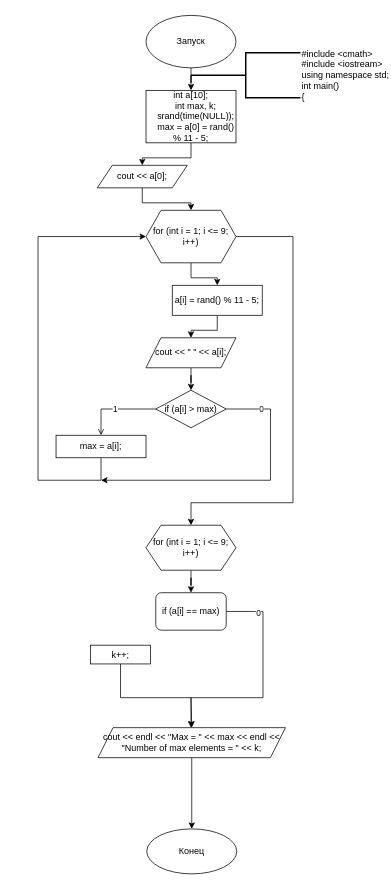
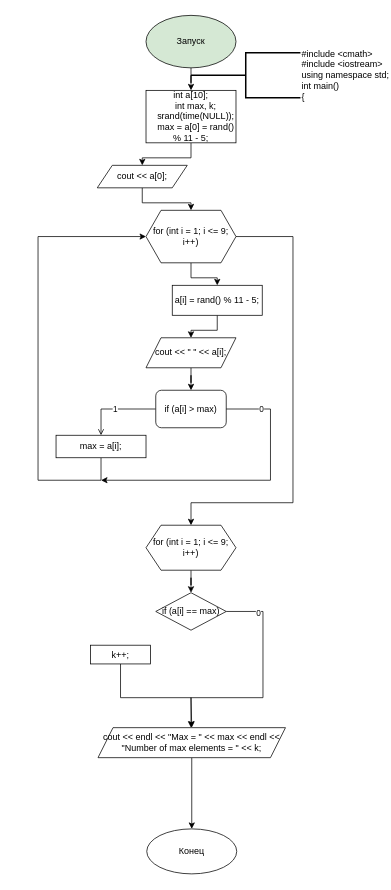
  <mxCell id="0" />
  <mxCell id="1" parent="0" />
  <mxCell id="2" value="" style="edgeStyle=orthogonalEdgeStyle;rounded=0;orthogonalLoop=1;jettySize=auto;html=1;" parent="1" source="3" target="7" edge="1"><mxGeometry relative="1" as="geometry"><mxPoint x="254" y="140" as="targetPoint" /></mxGeometry></mxCell>
- <mxCell id="3" value="Запуск" style="ellipse;whiteSpace=wrap;html=1;" parent="1" vertex="1"><mxGeometry x="194" y="20" width="120" height="70" as="geometry" /></mxCell>
+ <mxCell id="3" value="Запуск" style="ellipse;whiteSpace=wrap;html=1;fillColor=#d5e8d4;" parent="1" vertex="1"><mxGeometry x="194" y="20" width="120" height="70" as="geometry" /></mxCell>
  <mxCell id="4" value="Конец" style="ellipse;whiteSpace=wrap;html=1;" parent="1" vertex="1"><mxGeometry x="195" y="1105" width="120" height="60" as="geometry" /></mxCell>
  <mxCell id="5" value="&lt;div&gt;&lt;/div&gt;&lt;div&gt;&lt;/div&gt;&lt;div&gt;#include &amp;lt;cmath&amp;gt;&lt;/div&gt;&lt;span&gt;#include &amp;lt;iostream&amp;gt;&lt;br&gt;&lt;/span&gt;using namespace std;&lt;br&gt;int main()&lt;br&gt;{" style="strokeWidth=2;html=1;shape=mxgraph.flowchart.annotation_2;align=left;labelPosition=right;pointerEvents=1;" parent="1" vertex="1"><mxGeometry x="254" y="70" width="146" height="60" as="geometry" /></mxCell>
  <mxCell id="6" value="" style="edgeStyle=orthogonalEdgeStyle;rounded=0;orthogonalLoop=1;jettySize=auto;html=1;" edge="1" parent="1" source="7" target="9"><mxGeometry relative="1" as="geometry" /></mxCell>
  <mxCell id="7" value="int a[10];&#10;    int max, k;&#10;    srand(time(NULL));&#10;    max = a[0] = rand() % 11 - 5;" style="rounded=0;whiteSpace=wrap;html=1;" vertex="1" parent="1"><mxGeometry x="194" y="120" width="120" height="70" as="geometry" /></mxCell>
  <mxCell id="8" value="" style="edgeStyle=orthogonalEdgeStyle;rounded=0;orthogonalLoop=1;jettySize=auto;html=1;" edge="1" parent="1" source="9" target="12"><mxGeometry relative="1" as="geometry" /></mxCell>
  <mxCell id="9" value="cout &lt;&lt; a[0];" style="shape=parallelogram;perimeter=parallelogramPerimeter;whiteSpace=wrap;html=1;fixedSize=1;rounded=0;" vertex="1" parent="1"><mxGeometry x="129" y="220" width="120" height="30" as="geometry" /></mxCell>
  <mxCell id="10" value="" style="edgeStyle=orthogonalEdgeStyle;rounded=0;orthogonalLoop=1;jettySize=auto;html=1;" edge="1" parent="1" source="12" target="14"><mxGeometry relative="1" as="geometry" /></mxCell>
  <mxCell id="11" style="edgeStyle=orthogonalEdgeStyle;rounded=0;orthogonalLoop=1;jettySize=auto;html=1;" edge="1" parent="1" source="12" target="28"><mxGeometry relative="1" as="geometry"><mxPoint x="254" y="700" as="targetPoint" /><Array as="points"><mxPoint x="390" y="315" /><mxPoint x="390" y="670" /><mxPoint x="254" y="670" /></Array></mxGeometry></mxCell>
  <mxCell id="12" value="for (int i = 1; i &lt;= 9; i++)" style="shape=hexagon;perimeter=hexagonPerimeter2;whiteSpace=wrap;html=1;fixedSize=1;rounded=0;" vertex="1" parent="1"><mxGeometry x="194" y="280" width="120" height="70" as="geometry" /></mxCell>
  <mxCell id="13" value="" style="edgeStyle=orthogonalEdgeStyle;rounded=0;orthogonalLoop=1;jettySize=auto;html=1;" edge="1" parent="1" source="14" target="16"><mxGeometry relative="1" as="geometry" /></mxCell>
  <mxCell id="14" value="a[i] = rand() % 11 - 5;" style="whiteSpace=wrap;html=1;rounded=0;" vertex="1" parent="1"><mxGeometry x="229" y="380" width="120" height="40" as="geometry" /></mxCell>
  <mxCell id="15" value="" style="edgeStyle=orthogonalEdgeStyle;rounded=0;orthogonalLoop=1;jettySize=auto;html=1;" edge="1" parent="1" source="16" target="22"><mxGeometry relative="1" as="geometry" /></mxCell>
  <mxCell id="16" value="cout &lt;&lt; &quot; &quot; &lt;&lt; a[i];" style="shape=parallelogram;perimeter=parallelogramPerimeter;whiteSpace=wrap;html=1;fixedSize=1;rounded=0;" vertex="1" parent="1"><mxGeometry x="194" y="450" width="120" height="40" as="geometry" /></mxCell>
  <mxCell id="17" style="edgeStyle=orthogonalEdgeStyle;rounded=0;orthogonalLoop=1;jettySize=auto;html=1;entryX=0;entryY=0.5;entryDx=0;entryDy=0;" edge="1" parent="1"><mxGeometry relative="1" as="geometry"><mxPoint x="194" y="660" as="targetPoint" /><Array as="points"><mxPoint x="400" y="750" /><mxPoint x="400" y="1000" /><mxPoint x="20" y="1000" /><mxPoint x="20" y="660" /></Array></mxGeometry></mxCell>
  <mxCell id="18" style="edgeStyle=orthogonalEdgeStyle;rounded=0;orthogonalLoop=1;jettySize=auto;html=1;exitX=0.5;exitY=1;exitDx=0;exitDy=0;entryX=0.5;entryY=0;entryDx=0;entryDy=0;" edge="1" parent="1" source="19" target="4"><mxGeometry relative="1" as="geometry" /></mxCell>
  <mxCell id="19" value="cout &lt;&lt; endl &lt;&lt; &quot;Max = &quot; &lt;&lt; max &lt;&lt; endl &lt;&lt; &quot;Number of max elements = &quot; &lt;&lt; k;" style="shape=parallelogram;perimeter=parallelogramPerimeter;whiteSpace=wrap;html=1;fixedSize=1;" vertex="1" parent="1"><mxGeometry x="130" y="970" width="250" height="40" as="geometry" /></mxCell>
  <mxCell id="20" value="" style="edgeStyle=orthogonalEdgeStyle;rounded=0;orthogonalLoop=1;jettySize=auto;html=1;endArrow=open;" edge="1" parent="1" source="22" target="26"><mxGeometry relative="1" as="geometry" /></mxCell>
  <mxCell id="21" value="1" style="edgeLabel;html=1;align=center;verticalAlign=middle;resizable=0;points=[];" vertex="1" connectable="0" parent="20"><mxGeometry x="0.018" relative="1" as="geometry"><mxPoint as="offset" /></mxGeometry></mxCell>
- <mxCell id="22" value="if (a[i] &gt; max)" style="rhombus;whiteSpace=wrap;html=1;rounded=0;" vertex="1" parent="1"><mxGeometry x="207" y="520" width="94" height="50" as="geometry" /></mxCell>
+ <mxCell id="22" value="if (a[i] &gt; max)" style="whiteSpace=wrap;html=1;rounded=1;" vertex="1" parent="1"><mxGeometry x="207" y="520" width="94" height="50" as="geometry" /></mxCell>
  <mxCell id="23" style="edgeStyle=orthogonalEdgeStyle;rounded=0;orthogonalLoop=1;jettySize=auto;html=1;entryX=0;entryY=0.5;entryDx=0;entryDy=0;" edge="1" parent="1" source="26" target="12"><mxGeometry relative="1" as="geometry"><Array as="points"><mxPoint x="134" y="640" /><mxPoint x="50" y="640" /><mxPoint x="50" y="315" /></Array></mxGeometry></mxCell>
  <mxCell id="24" style="edgeStyle=orthogonalEdgeStyle;rounded=0;orthogonalLoop=1;jettySize=auto;html=1;exitX=1;exitY=0.5;exitDx=0;exitDy=0;" edge="1" parent="1" source="22"><mxGeometry relative="1" as="geometry"><mxPoint x="134" y="640" as="targetPoint" /><Array as="points"><mxPoint x="360" y="545" /><mxPoint x="360" y="640" /></Array></mxGeometry></mxCell>
  <mxCell id="25" value="0" style="edgeLabel;html=1;align=center;verticalAlign=middle;resizable=0;points=[];" vertex="1" connectable="0" parent="24"><mxGeometry x="-0.758" y="1" relative="1" as="geometry"><mxPoint as="offset" /></mxGeometry></mxCell>
  <mxCell id="26" value="max = a[i];" style="whiteSpace=wrap;html=1;rounded=0;" vertex="1" parent="1"><mxGeometry x="74" y="580" width="120" height="30" as="geometry" /></mxCell>
  <mxCell id="27" value="" style="edgeStyle=orthogonalEdgeStyle;rounded=0;orthogonalLoop=1;jettySize=auto;html=1;" edge="1" parent="1" source="28" target="31"><mxGeometry relative="1" as="geometry"><mxPoint x="254" y="820" as="targetPoint" /></mxGeometry></mxCell>
  <mxCell id="28" value="for (int i = 1; i &lt;= 9; i++)" style="shape=hexagon;perimeter=hexagonPerimeter2;whiteSpace=wrap;html=1;fixedSize=1;" vertex="1" parent="1"><mxGeometry x="194" y="700" width="120" height="60" as="geometry" /></mxCell>
  <mxCell id="29" style="edgeStyle=orthogonalEdgeStyle;rounded=0;orthogonalLoop=1;jettySize=auto;html=1;exitX=1;exitY=0.5;exitDx=0;exitDy=0;entryX=0.5;entryY=0;entryDx=0;entryDy=0;" edge="1" parent="1" source="31" target="19"><mxGeometry relative="1" as="geometry"><Array as="points"><mxPoint x="350" y="815" /><mxPoint x="350" y="930" /><mxPoint x="254" y="930" /></Array></mxGeometry></mxCell>
  <mxCell id="30" value="0" style="edgeLabel;html=1;align=center;verticalAlign=middle;resizable=0;points=[];" vertex="1" connectable="0" parent="29"><mxGeometry x="-0.72" y="-1" relative="1" as="geometry"><mxPoint as="offset" /></mxGeometry></mxCell>
- <mxCell id="31" value="if (a[i] == max)" style="whiteSpace=wrap;html=1;rounded=1;" vertex="1" parent="1"><mxGeometry x="207" y="790" width="94" height="50" as="geometry" /></mxCell>
+ <mxCell id="31" value="if (a[i] == max)" style="rhombus;whiteSpace=wrap;html=1;" vertex="1" parent="1"><mxGeometry x="207" y="790" width="94" height="50" as="geometry" /></mxCell>
  <mxCell id="32" style="edgeStyle=orthogonalEdgeStyle;rounded=0;orthogonalLoop=1;jettySize=auto;html=1;" edge="1" parent="1" source="33" target="19"><mxGeometry relative="1" as="geometry"><Array as="points"><mxPoint x="160" y="930" /><mxPoint x="254" y="930" /></Array></mxGeometry></mxCell>
  <mxCell id="33" value="k++;" style="whiteSpace=wrap;html=1;" vertex="1" parent="1"><mxGeometry x="120" y="860" width="80" height="25" as="geometry" /></mxCell>
